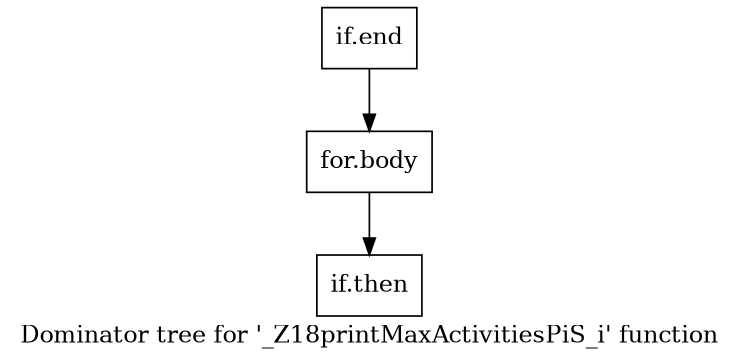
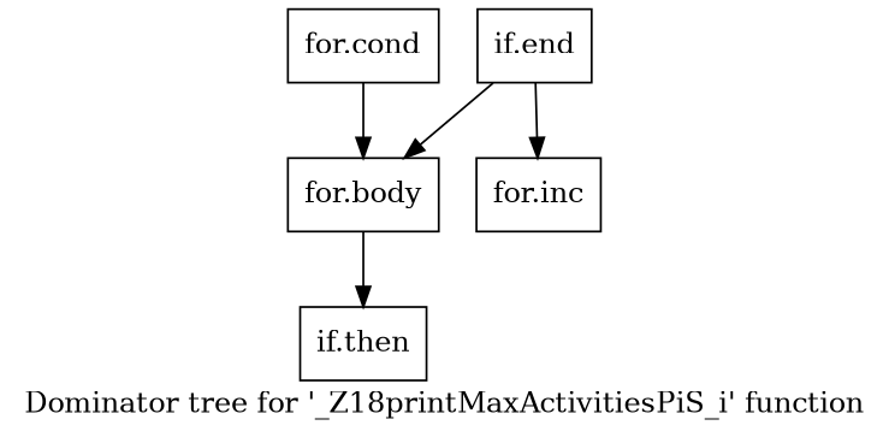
  digraph {
    label="Dominator tree for '_Z18printMaxActivitiesPiS_i' function"
    node [shape=record]
+   n1 [label="{for.cond}"]
    n2 [label="{for.body}"]
    n3 [label="{if.then}"]
    n4 [label="{if.end}"]
+   n5 [label="{for.inc}"]
+   n1 -> n2
    n2 -> n3
    n4 -> n2
+   n4 -> n5
  }
